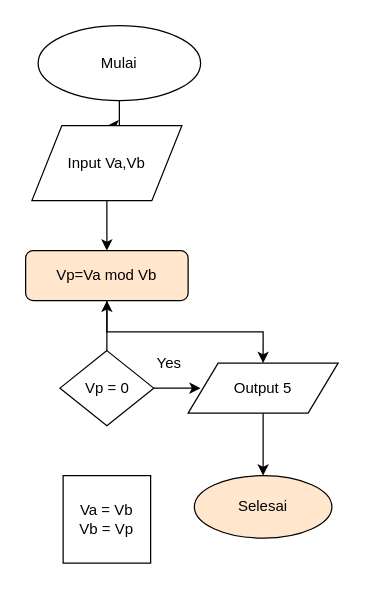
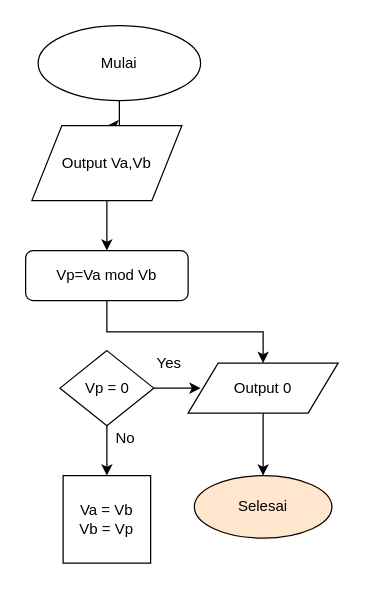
  <mxCell id="0" />
  <mxCell id="1" parent="0" />
  <mxCell id="2" style="edgeStyle=orthogonalEdgeStyle;rounded=0;orthogonalLoop=1;jettySize=auto;html=1;" parent="1" source="3" edge="1"><mxGeometry relative="1" as="geometry"><mxPoint x="85" y="100" as="targetPoint" /></mxGeometry></mxCell>
  <mxCell id="3" value="Mulai" style="ellipse;whiteSpace=wrap;html=1;" parent="1" vertex="1"><mxGeometry x="30" y="20" width="130" height="60" as="geometry" /></mxCell>
  <mxCell id="4" style="edgeStyle=orthogonalEdgeStyle;rounded=0;orthogonalLoop=1;jettySize=auto;html=1;" edge="1" parent="1" source="5"><mxGeometry relative="1" as="geometry"><mxPoint x="85" y="200" as="targetPoint" /></mxGeometry></mxCell>
- <mxCell id="5" value="Input Va,Vb" style="shape=parallelogram;perimeter=parallelogramPerimeter;whiteSpace=wrap;html=1;" vertex="1" parent="1"><mxGeometry x="25" y="100" width="120" height="60" as="geometry" /></mxCell>
+ <mxCell id="5" value="Output Va,Vb" style="shape=parallelogram;perimeter=parallelogramPerimeter;whiteSpace=wrap;html=1;" vertex="1" parent="1"><mxGeometry x="25" y="100" width="120" height="60" as="geometry" /></mxCell>
  <mxCell id="6" style="edgeStyle=orthogonalEdgeStyle;rounded=0;orthogonalLoop=1;jettySize=auto;html=1;" edge="1" parent="1" source="7" target="12"><mxGeometry relative="1" as="geometry"><mxPoint x="85" y="280" as="targetPoint" /></mxGeometry></mxCell>
- <mxCell id="7" value="Vp=Va mod Vb" style="rounded=1;whiteSpace=wrap;html=1;fillColor=#ffe6cc;" vertex="1" parent="1"><mxGeometry x="20" y="200" width="130" height="40" as="geometry" /></mxCell>
+ <mxCell id="7" value="Vp=Va mod Vb" style="rounded=1;whiteSpace=wrap;html=1;" vertex="1" parent="1"><mxGeometry x="20" y="200" width="130" height="40" as="geometry" /></mxCell>
  <mxCell id="8" style="edgeStyle=orthogonalEdgeStyle;rounded=0;orthogonalLoop=1;jettySize=auto;html=1;" edge="1" parent="1" source="10"><mxGeometry relative="1" as="geometry"><mxPoint x="160" y="310" as="targetPoint" /></mxGeometry></mxCell>
- <mxCell id="9" style="edgeStyle=orthogonalEdgeStyle;rounded=0;orthogonalLoop=1;jettySize=auto;html=1;" edge="1" parent="1" source="10" target="7"><mxGeometry relative="1" as="geometry" /></mxCell>
+ <mxCell id="9" style="edgeStyle=orthogonalEdgeStyle;rounded=0;orthogonalLoop=1;jettySize=auto;html=1;entryX=0.5;entryY=0;entryDx=0;entryDy=0;" edge="1" parent="1" source="10" target="14"><mxGeometry relative="1" as="geometry" /></mxCell>
  <mxCell id="10" value="Vp = 0" style="rhombus;whiteSpace=wrap;html=1;" vertex="1" parent="1"><mxGeometry x="47.5" y="280" width="75" height="60" as="geometry" /></mxCell>
  <mxCell id="11" style="edgeStyle=orthogonalEdgeStyle;rounded=0;orthogonalLoop=1;jettySize=auto;html=1;" edge="1" parent="1" source="12" target="13"><mxGeometry relative="1" as="geometry"><mxPoint x="210" y="370" as="targetPoint" /></mxGeometry></mxCell>
- <mxCell id="12" value="Output 5" style="shape=parallelogram;perimeter=parallelogramPerimeter;whiteSpace=wrap;html=1;" vertex="1" parent="1"><mxGeometry x="150" y="290" width="120" height="40" as="geometry" /></mxCell>
+ <mxCell id="12" value="Output 0" style="shape=parallelogram;perimeter=parallelogramPerimeter;whiteSpace=wrap;html=1;" vertex="1" parent="1"><mxGeometry x="150" y="290" width="120" height="40" as="geometry" /></mxCell>
  <mxCell id="13" value="Selesai" style="ellipse;whiteSpace=wrap;html=1;fillColor=#ffe6cc;" vertex="1" parent="1"><mxGeometry x="155" y="380" width="110" height="50" as="geometry" /></mxCell>
  <mxCell id="14" value="Va = Vb&lt;br&gt;Vb = Vp" style="whiteSpace=wrap;html=1;aspect=fixed;" vertex="1" parent="1"><mxGeometry x="50" y="380" width="70" height="70" as="geometry" /></mxCell>
  <mxCell id="15" value="Yes" style="text;html=1;strokeColor=none;fillColor=none;align=center;verticalAlign=middle;whiteSpace=wrap;rounded=0;" vertex="1" parent="1"><mxGeometry x="115" y="280" width="40" height="20" as="geometry" /></mxCell>
+ <mxCell id="16" value="No" style="text;html=1;strokeColor=none;fillColor=none;align=center;verticalAlign=middle;whiteSpace=wrap;rounded=0;" vertex="1" parent="1"><mxGeometry x="80" y="340" width="40" height="20" as="geometry" /></mxCell>
